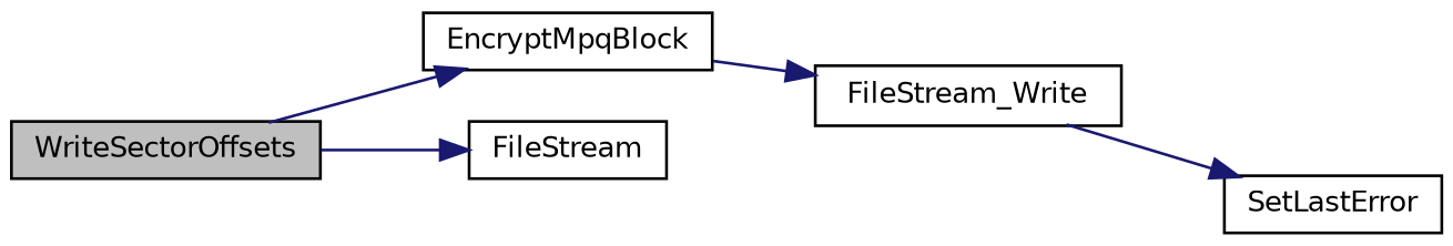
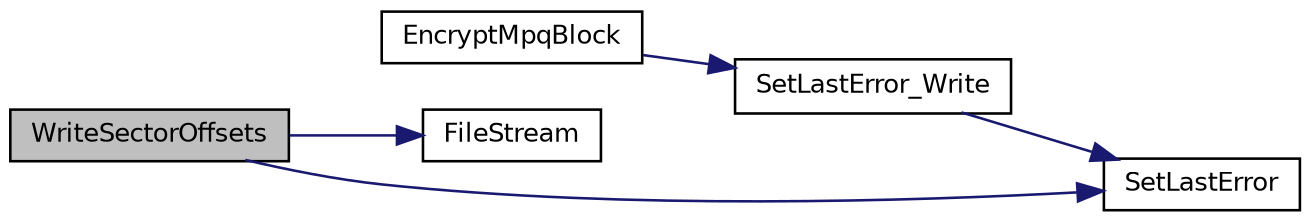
  digraph {
    rankdir=LR
    node [color=black fillcolor=white fontname=Helvetica fontsize=10 shape=record style=filled]
    edge [color=midnightblue fontname=Helvetica fontsize=10 labelfontname=Helvetica labelfontsize=10 style=solid]
    n1 [fillcolor=grey75 fontcolor=black height=0.2 label=WriteSectorOffsets width=0.4]
    n2 [height=0.2 label=EncryptMpqBlock width=0.4]
    n3 [height=0.2 label=FileStream width=0.4]
-   n4 [height=0.2 label=FileStream_Write width=0.4]
+   n4 [height=0.2 label=SetLastError_Write width=0.4]
    n5 [height=0.2 label=SetLastError width=0.4]
-   n1 -> n2
+   n1 -> n5
    n1 -> n3
    n2 -> n4
    n4 -> n5
  }
